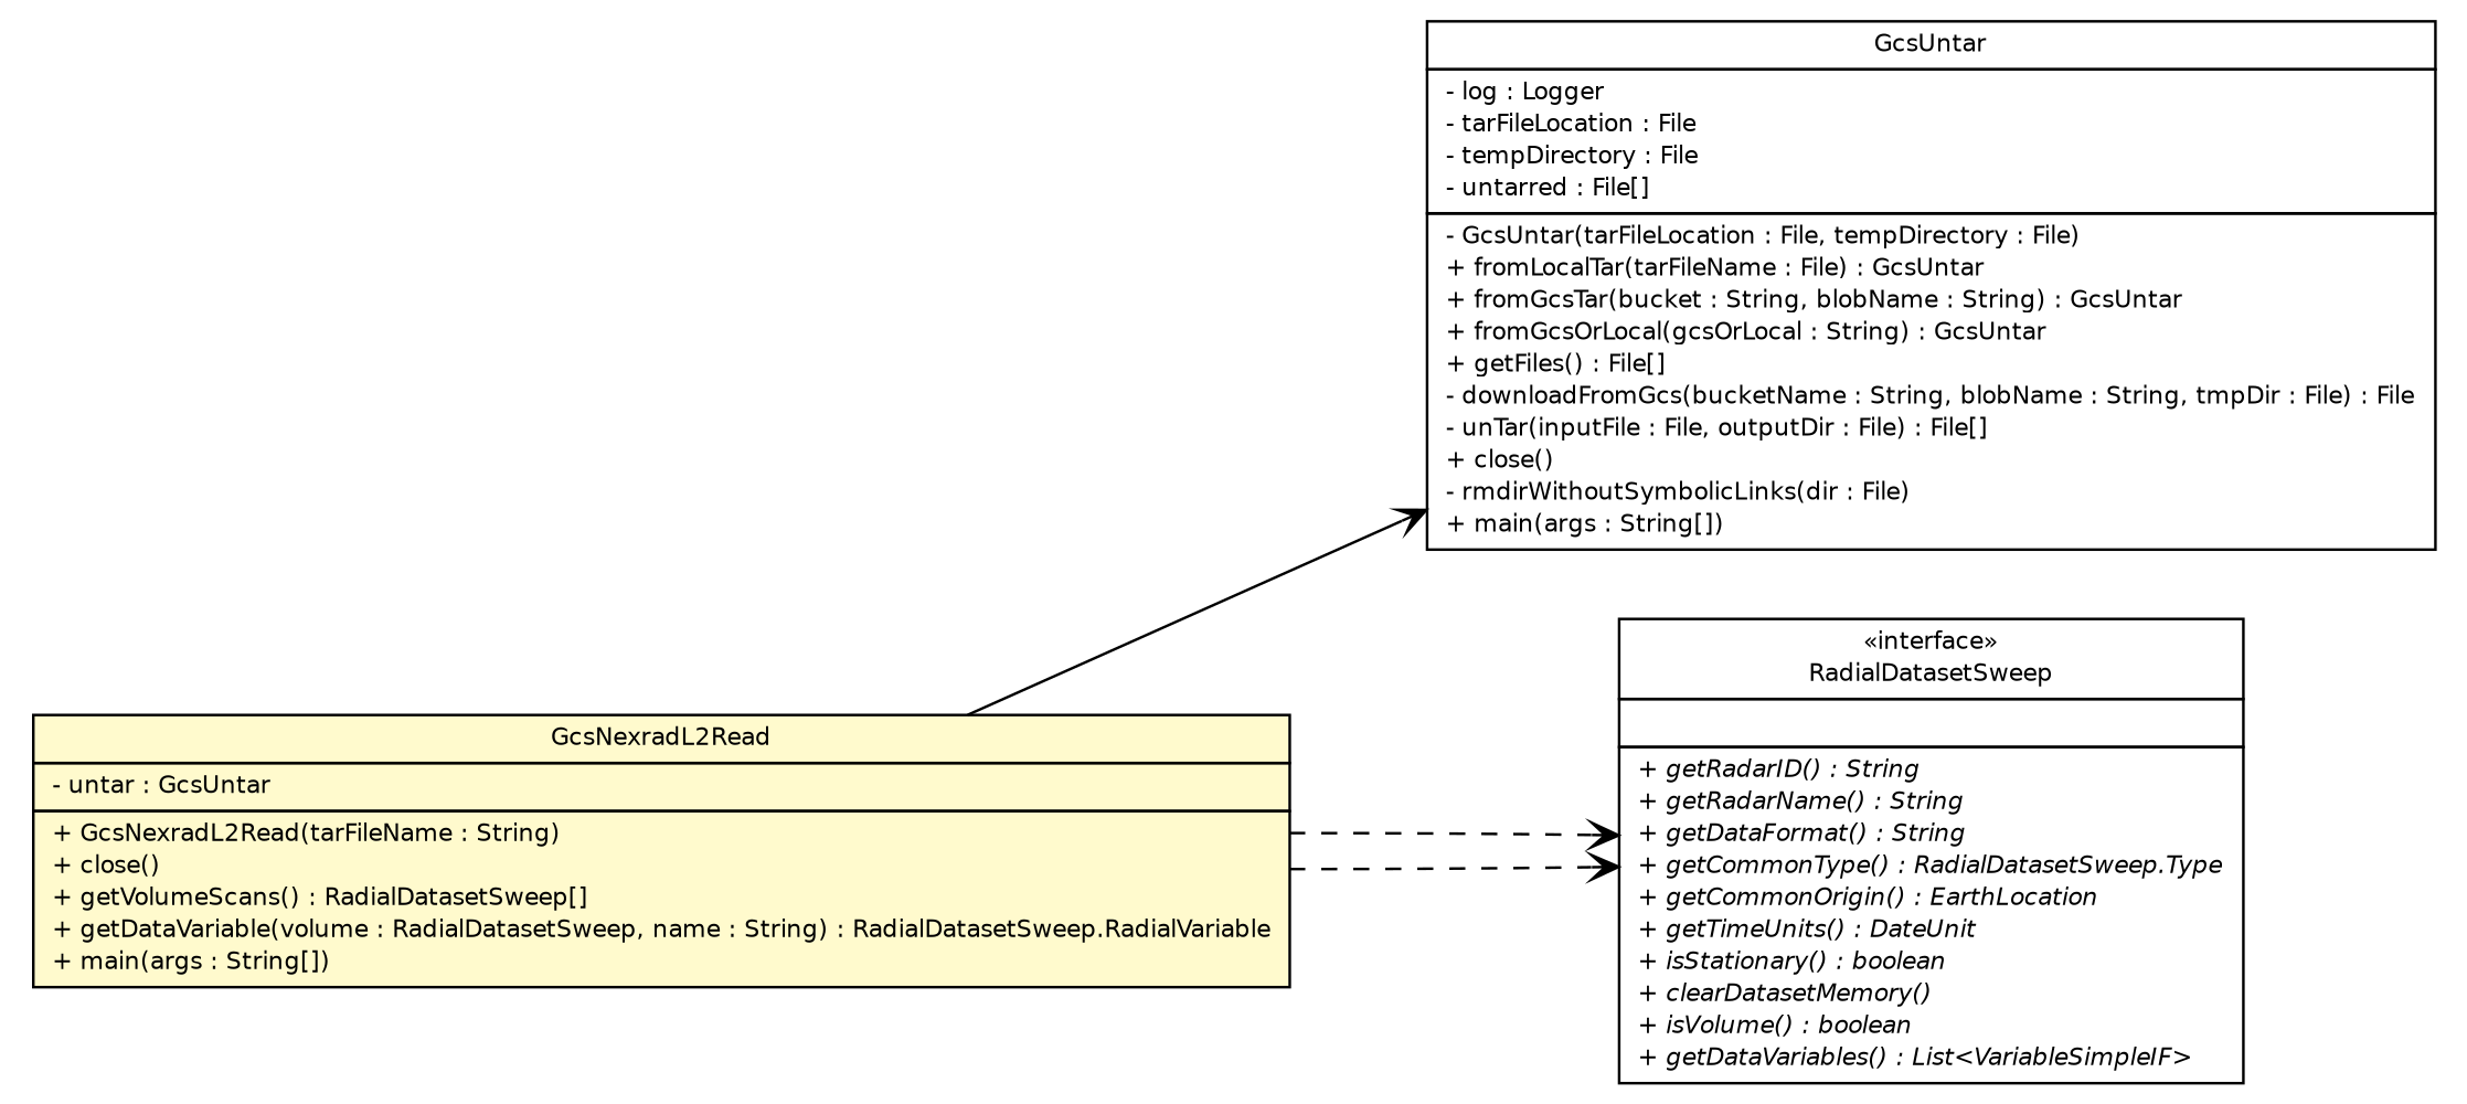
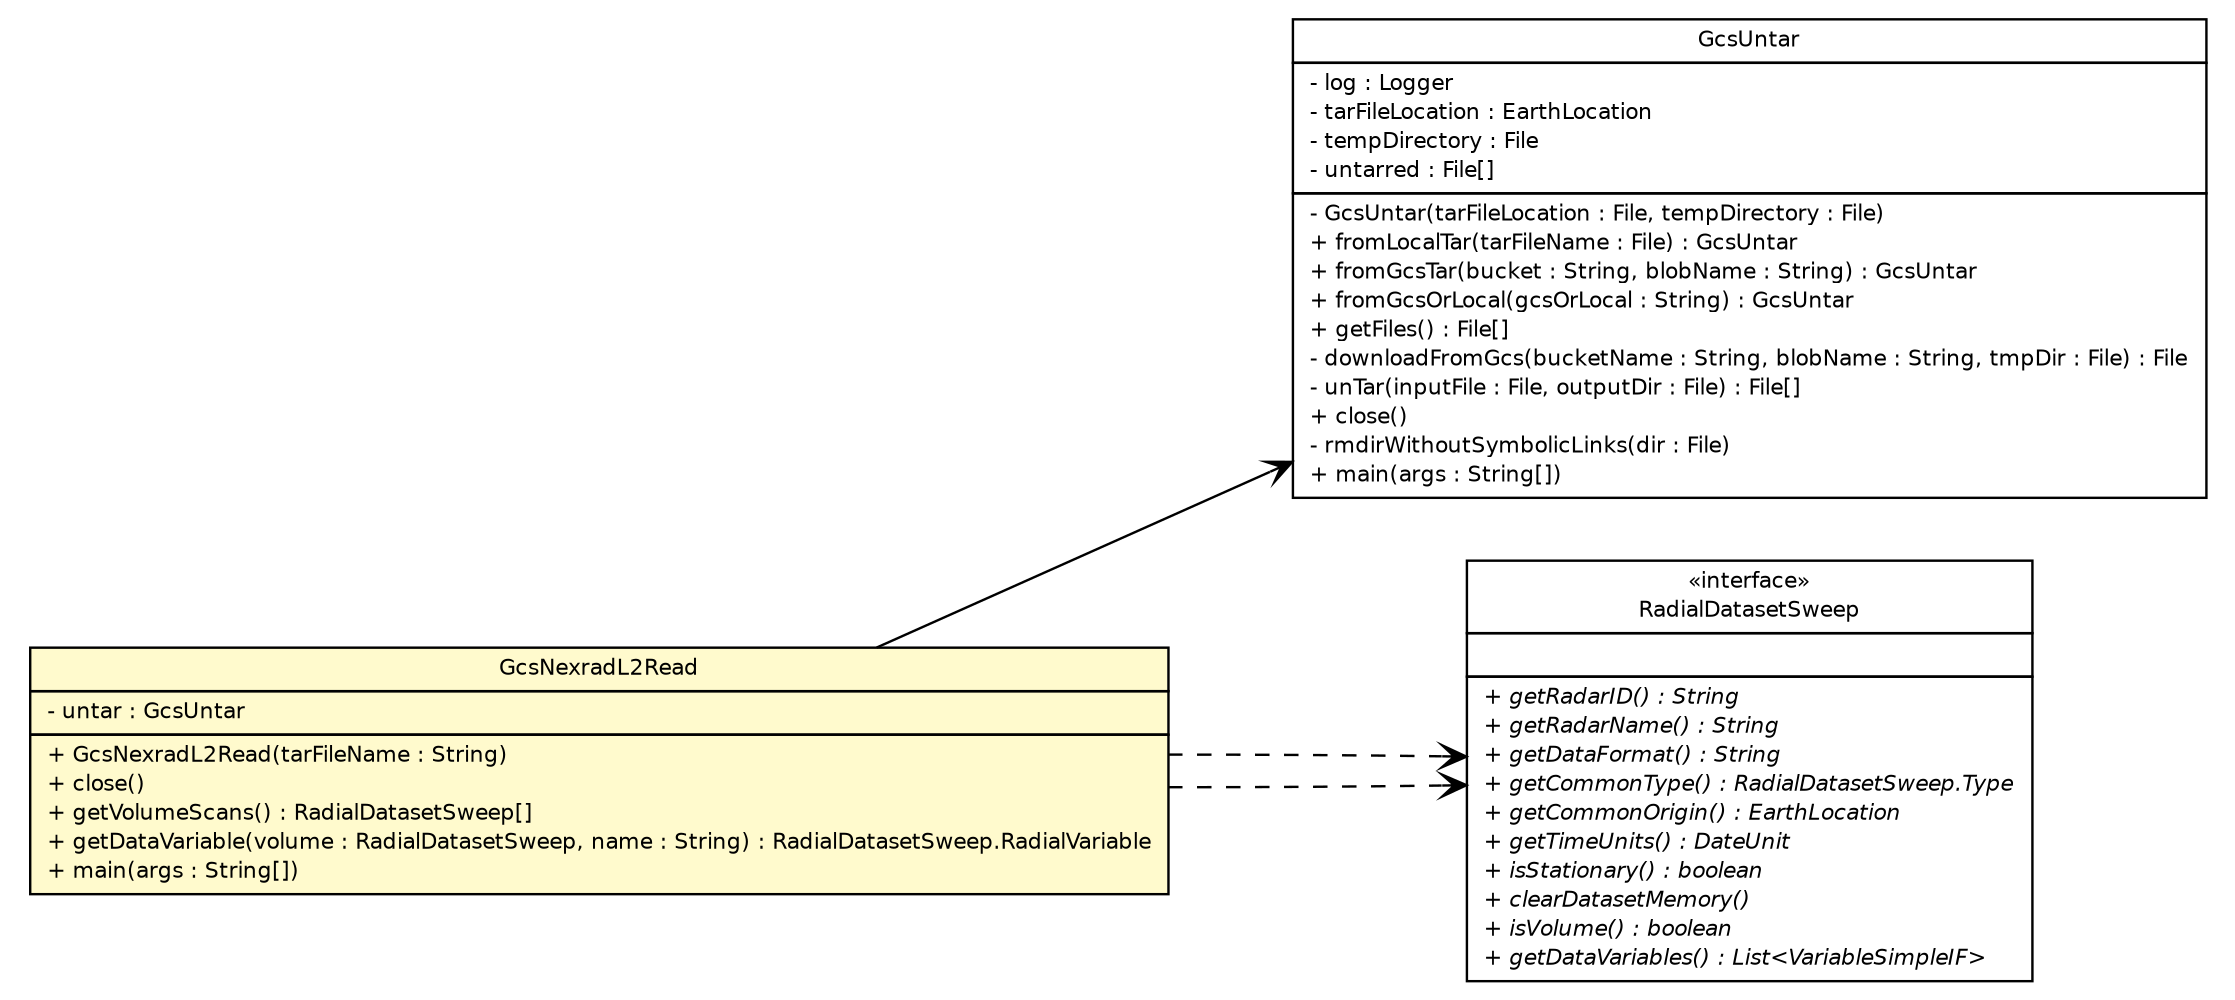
  digraph {
    nodesep=0.25
    rankdir=LR
    ranksep=0.5
    node [fontcolor=black fontname=Helvetica fontsize=9.0 shape=plaintext]
    edge [arrowhead=open color=black fontcolor=black fontname=Helvetica fontsize=10.0 headport=p labelfontname=Helvetica labelfontsize=10 tailport=p style=dashed]
-   n1 [label=<<table title="com.google.cloud.public_datasets.nexrad2.GcsUntar" border="0" cellborder="1" cellspacing="0" cellpadding="2" port="p" href="./GcsUntar.html"> 		<tr><td><table border="0" cellspacing="0" cellpadding="1"> <tr><td align="center" balign="center"> GcsUntar </td></tr> 		</table></td></tr> 		<tr><td><table border="0" cellspacing="0" cellpadding="1"> <tr><td align="left" balign="left"> - log : Logger </td></tr> <tr><td align="left" balign="left"> - tarFileLocation : File </td></tr> <tr><td align="left" balign="left"> - tempDirectory : File </td></tr> <tr><td align="left" balign="left"> - untarred : File[] </td></tr> 		</table></td></tr> 		<tr><td><table border="0" cellspacing="0" cellpadding="1"> <tr><td align="left" balign="left"> - GcsUntar(tarFileLocation : File, tempDirectory : File) </td></tr> <tr><td align="left" balign="left"> + fromLocalTar(tarFileName : File) : GcsUntar </td></tr> <tr><td align="left" balign="left"> + fromGcsTar(bucket : String, blobName : String) : GcsUntar </td></tr> <tr><td align="left" balign="left"> + fromGcsOrLocal(gcsOrLocal : String) : GcsUntar </td></tr> <tr><td align="left" balign="left"> + getFiles() : File[] </td></tr> <tr><td align="left" balign="left"> - downloadFromGcs(bucketName : String, blobName : String, tmpDir : File) : File </td></tr> <tr><td align="left" balign="left"> - unTar(inputFile : File, outputDir : File) : File[] </td></tr> <tr><td align="left" balign="left"> + close() </td></tr> <tr><td align="left" balign="left"> - rmdirWithoutSymbolicLinks(dir : File) </td></tr> <tr><td align="left" balign="left"> + main(args : String[]) </td></tr> 		</table></td></tr> 		</table>>]
+   n1 [label=<<table title="com.google.cloud.public_datasets.nexrad2.GcsUntar" border="0" cellborder="1" cellspacing="0" cellpadding="2" port="p" href="./GcsUntar.html"> 		<tr><td><table border="0" cellspacing="0" cellpadding="1"> <tr><td align="center" balign="center"> GcsUntar </td></tr> 		</table></td></tr> 		<tr><td><table border="0" cellspacing="0" cellpadding="1"> <tr><td align="left" balign="left"> - log : Logger </td></tr> <tr><td align="left" balign="left"> - tarFileLocation : EarthLocation </td></tr> <tr><td align="left" balign="left"> - tempDirectory : File </td></tr> <tr><td align="left" balign="left"> - untarred : File[] </td></tr> 		</table></td></tr> 		<tr><td><table border="0" cellspacing="0" cellpadding="1"> <tr><td align="left" balign="left"> - GcsUntar(tarFileLocation : File, tempDirectory : File) </td></tr> <tr><td align="left" balign="left"> + fromLocalTar(tarFileName : File) : GcsUntar </td></tr> <tr><td align="left" balign="left"> + fromGcsTar(bucket : String, blobName : String) : GcsUntar </td></tr> <tr><td align="left" balign="left"> + fromGcsOrLocal(gcsOrLocal : String) : GcsUntar </td></tr> <tr><td align="left" balign="left"> + getFiles() : File[] </td></tr> <tr><td align="left" balign="left"> - downloadFromGcs(bucketName : String, blobName : String, tmpDir : File) : File </td></tr> <tr><td align="left" balign="left"> - unTar(inputFile : File, outputDir : File) : File[] </td></tr> <tr><td align="left" balign="left"> + close() </td></tr> <tr><td align="left" balign="left"> - rmdirWithoutSymbolicLinks(dir : File) </td></tr> <tr><td align="left" balign="left"> + main(args : String[]) </td></tr> 		</table></td></tr> 		</table>>]
    n2 [label=<<table title="com.google.cloud.public_datasets.nexrad2.GcsNexradL2Read" border="0" cellborder="1" cellspacing="0" cellpadding="2" port="p" bgcolor="lemonChiffon" href="./GcsNexradL2Read.html"> 		<tr><td><table border="0" cellspacing="0" cellpadding="1"> <tr><td align="center" balign="center"> GcsNexradL2Read </td></tr> 		</table></td></tr> 		<tr><td><table border="0" cellspacing="0" cellpadding="1"> <tr><td align="left" balign="left"> - untar : GcsUntar </td></tr> 		</table></td></tr> 		<tr><td><table border="0" cellspacing="0" cellpadding="1"> <tr><td align="left" balign="left"> + GcsNexradL2Read(tarFileName : String) </td></tr> <tr><td align="left" balign="left"> + close() </td></tr> <tr><td align="left" balign="left"> + getVolumeScans() : RadialDatasetSweep[] </td></tr> <tr><td align="left" balign="left"> + getDataVariable(volume : RadialDatasetSweep, name : String) : RadialDatasetSweep.RadialVariable </td></tr> <tr><td align="left" balign="left"> + main(args : String[]) </td></tr> 		</table></td></tr> 		</table>>]
    n3 [label=<<table title="ucar.nc2.dt.RadialDatasetSweep" border="0" cellborder="1" cellspacing="0" cellpadding="2" port="p" href="http://java.sun.com/j2se/1.4.2/docs/api/ucar/nc2/dt/RadialDatasetSweep.html"> 		<tr><td><table border="0" cellspacing="0" cellpadding="1"> <tr><td align="center" balign="center"> &#171;interface&#187; </td></tr> <tr><td align="center" balign="center"> RadialDatasetSweep </td></tr> 		</table></td></tr> 		<tr><td><table border="0" cellspacing="0" cellpadding="1"> <tr><td align="left" balign="left">  </td></tr> 		</table></td></tr> 		<tr><td><table border="0" cellspacing="0" cellpadding="1"> <tr><td align="left" balign="left"><font face="Helvetica-Oblique" point-size="9.0"> + getRadarID() : String </font></td></tr> <tr><td align="left" balign="left"><font face="Helvetica-Oblique" point-size="9.0"> + getRadarName() : String </font></td></tr> <tr><td align="left" balign="left"><font face="Helvetica-Oblique" point-size="9.0"> + getDataFormat() : String </font></td></tr> <tr><td align="left" balign="left"><font face="Helvetica-Oblique" point-size="9.0"> + getCommonType() : RadialDatasetSweep.Type </font></td></tr> <tr><td align="left" balign="left"><font face="Helvetica-Oblique" point-size="9.0"> + getCommonOrigin() : EarthLocation </font></td></tr> <tr><td align="left" balign="left"><font face="Helvetica-Oblique" point-size="9.0"> + getTimeUnits() : DateUnit </font></td></tr> <tr><td align="left" balign="left"><font face="Helvetica-Oblique" point-size="9.0"> + isStationary() : boolean </font></td></tr> <tr><td align="left" balign="left"><font face="Helvetica-Oblique" point-size="9.0"> + clearDatasetMemory() </font></td></tr> <tr><td align="left" balign="left"><font face="Helvetica-Oblique" point-size="9.0"> + isVolume() : boolean </font></td></tr> <tr><td align="left" balign="left"><font face="Helvetica-Oblique" point-size="9.0"> + getDataVariables() : List&lt;VariableSimpleIF&gt; </font></td></tr> 		</table></td></tr> 		</table>>]
    n2 -> n1 [style=""]
    n2 -> n3
    n2 -> n3
  }
